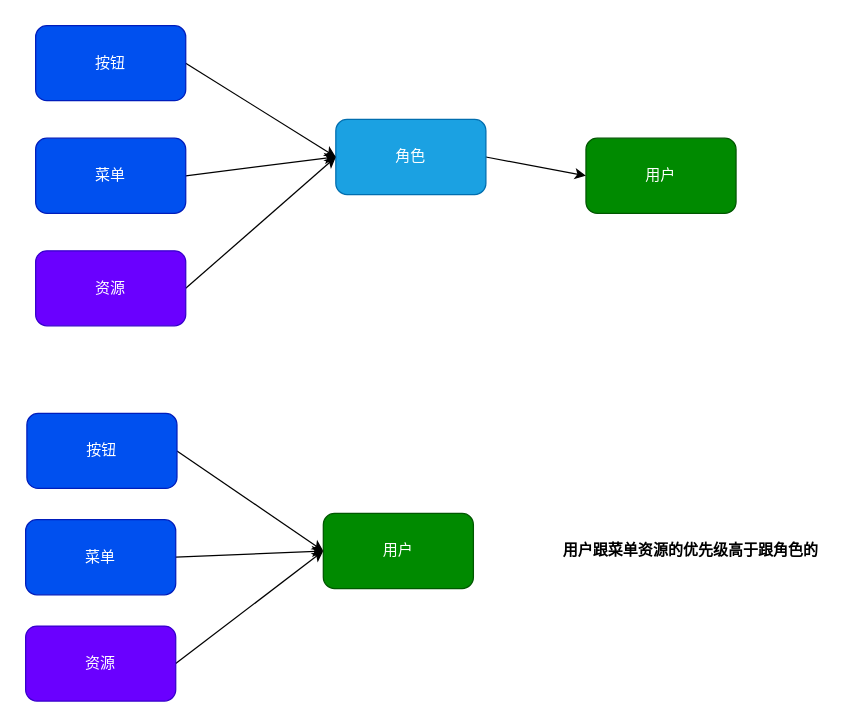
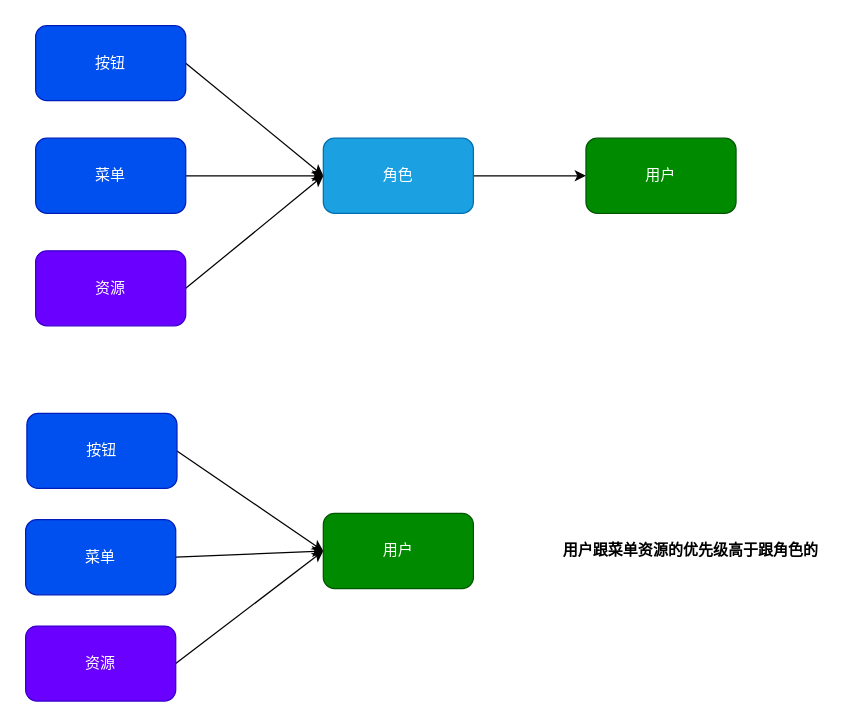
  <mxCell id="0" />
  <mxCell id="1" parent="0" />
  <mxCell id="2" style="rounded=0;orthogonalLoop=1;jettySize=auto;html=1;exitX=1;exitY=0.5;exitDx=0;exitDy=0;entryX=0;entryY=0.5;entryDx=0;entryDy=0;" edge="1" parent="1" source="3" target="6"><mxGeometry relative="1" as="geometry" /></mxCell>
  <mxCell id="3" value="菜单" style="rounded=1;whiteSpace=wrap;html=1;fillColor=#0050ef;fontColor=#ffffff;strokeColor=#001DBC;" vertex="1" parent="1"><mxGeometry x="28" y="110" width="120" height="60" as="geometry" /></mxCell>
  <mxCell id="4" value="用户" style="rounded=1;whiteSpace=wrap;html=1;fillColor=#008a00;fontColor=#ffffff;strokeColor=#005700;" vertex="1" parent="1"><mxGeometry x="468" y="110" width="120" height="60" as="geometry" /></mxCell>
  <mxCell id="5" style="edgeStyle=none;rounded=0;orthogonalLoop=1;jettySize=auto;html=1;exitX=1;exitY=0.5;exitDx=0;exitDy=0;entryX=0;entryY=0.5;entryDx=0;entryDy=0;" edge="1" parent="1" source="6" target="4"><mxGeometry relative="1" as="geometry" /></mxCell>
- <mxCell id="6" value="角色" style="rounded=1;whiteSpace=wrap;html=1;fillColor=#1ba1e2;fontColor=#ffffff;strokeColor=#006EAF;" vertex="1" parent="1"><mxGeometry x="268" y="95" width="120" height="60" as="geometry" /></mxCell>
+ <mxCell id="6" value="角色" style="rounded=1;whiteSpace=wrap;html=1;fillColor=#1ba1e2;fontColor=#ffffff;strokeColor=#006EAF;" vertex="1" parent="1"><mxGeometry x="258" y="110" width="120" height="60" as="geometry" /></mxCell>
  <mxCell id="7" style="edgeStyle=none;rounded=0;orthogonalLoop=1;jettySize=auto;html=1;exitX=1;exitY=0.5;exitDx=0;exitDy=0;entryX=0;entryY=0.5;entryDx=0;entryDy=0;" edge="1" parent="1" source="8" target="6"><mxGeometry relative="1" as="geometry"><mxPoint x="248" y="180" as="targetPoint" /></mxGeometry></mxCell>
  <mxCell id="8" value="资源" style="rounded=1;whiteSpace=wrap;html=1;fillColor=#6a00ff;fontColor=#ffffff;strokeColor=#3700CC;" vertex="1" parent="1"><mxGeometry x="28" y="200" width="120" height="60" as="geometry" /></mxCell>
  <mxCell id="9" style="edgeStyle=none;rounded=0;orthogonalLoop=1;jettySize=auto;html=1;exitX=1;exitY=0.5;exitDx=0;exitDy=0;entryX=0;entryY=0.5;entryDx=0;entryDy=0;" edge="1" source="10" target="11" parent="1"><mxGeometry relative="1" as="geometry" /></mxCell>
  <mxCell id="10" value="菜单" style="rounded=1;whiteSpace=wrap;html=1;fillColor=#0050ef;fontColor=#ffffff;strokeColor=#001DBC;" vertex="1" parent="1"><mxGeometry x="20" y="415" width="120" height="60" as="geometry" /></mxCell>
  <mxCell id="11" value="用户" style="rounded=1;whiteSpace=wrap;html=1;fillColor=#008a00;fontColor=#ffffff;strokeColor=#005700;" vertex="1" parent="1"><mxGeometry x="258" y="410" width="120" height="60" as="geometry" /></mxCell>
  <mxCell id="12" style="edgeStyle=none;rounded=0;orthogonalLoop=1;jettySize=auto;html=1;exitX=1;exitY=0.5;exitDx=0;exitDy=0;entryX=0;entryY=0.5;entryDx=0;entryDy=0;" edge="1" source="13" parent="1" target="11"><mxGeometry relative="1" as="geometry"><mxPoint x="248" y="445" as="targetPoint" /></mxGeometry></mxCell>
  <mxCell id="13" value="资源" style="rounded=1;whiteSpace=wrap;html=1;fillColor=#6a00ff;fontColor=#ffffff;strokeColor=#3700CC;" vertex="1" parent="1"><mxGeometry x="20" y="500" width="120" height="60" as="geometry" /></mxCell>
  <mxCell id="14" value="&lt;b&gt;用户跟菜单资源的优先级高于跟角色的&lt;/b&gt;" style="text;html=1;align=left;verticalAlign=middle;resizable=0;points=[];autosize=1;strokeColor=none;fillColor=none;" vertex="1" parent="1"><mxGeometry x="448" y="430" width="220" height="20" as="geometry" /></mxCell>
  <mxCell id="15" style="edgeStyle=none;rounded=0;orthogonalLoop=1;jettySize=auto;html=1;exitX=1;exitY=0.5;exitDx=0;exitDy=0;entryX=0;entryY=0.5;entryDx=0;entryDy=0;" edge="1" parent="1" source="16" target="6"><mxGeometry relative="1" as="geometry"><mxPoint x="248" y="180" as="targetPoint" /></mxGeometry></mxCell>
  <mxCell id="16" value="按钮" style="rounded=1;whiteSpace=wrap;html=1;fillColor=#0050ef;fontColor=#ffffff;strokeColor=#001DBC;" vertex="1" parent="1"><mxGeometry x="28" y="20" width="120" height="60" as="geometry" /></mxCell>
  <mxCell id="17" style="edgeStyle=none;rounded=0;orthogonalLoop=1;jettySize=auto;html=1;exitX=1;exitY=0.5;exitDx=0;exitDy=0;entryX=0;entryY=0.5;entryDx=0;entryDy=0;" edge="1" parent="1" source="18" target="11"><mxGeometry relative="1" as="geometry" /></mxCell>
  <mxCell id="18" value="按钮" style="rounded=1;whiteSpace=wrap;html=1;fillColor=#0050ef;fontColor=#ffffff;strokeColor=#001DBC;" vertex="1" parent="1"><mxGeometry x="21" y="330" width="120" height="60" as="geometry" /></mxCell>
